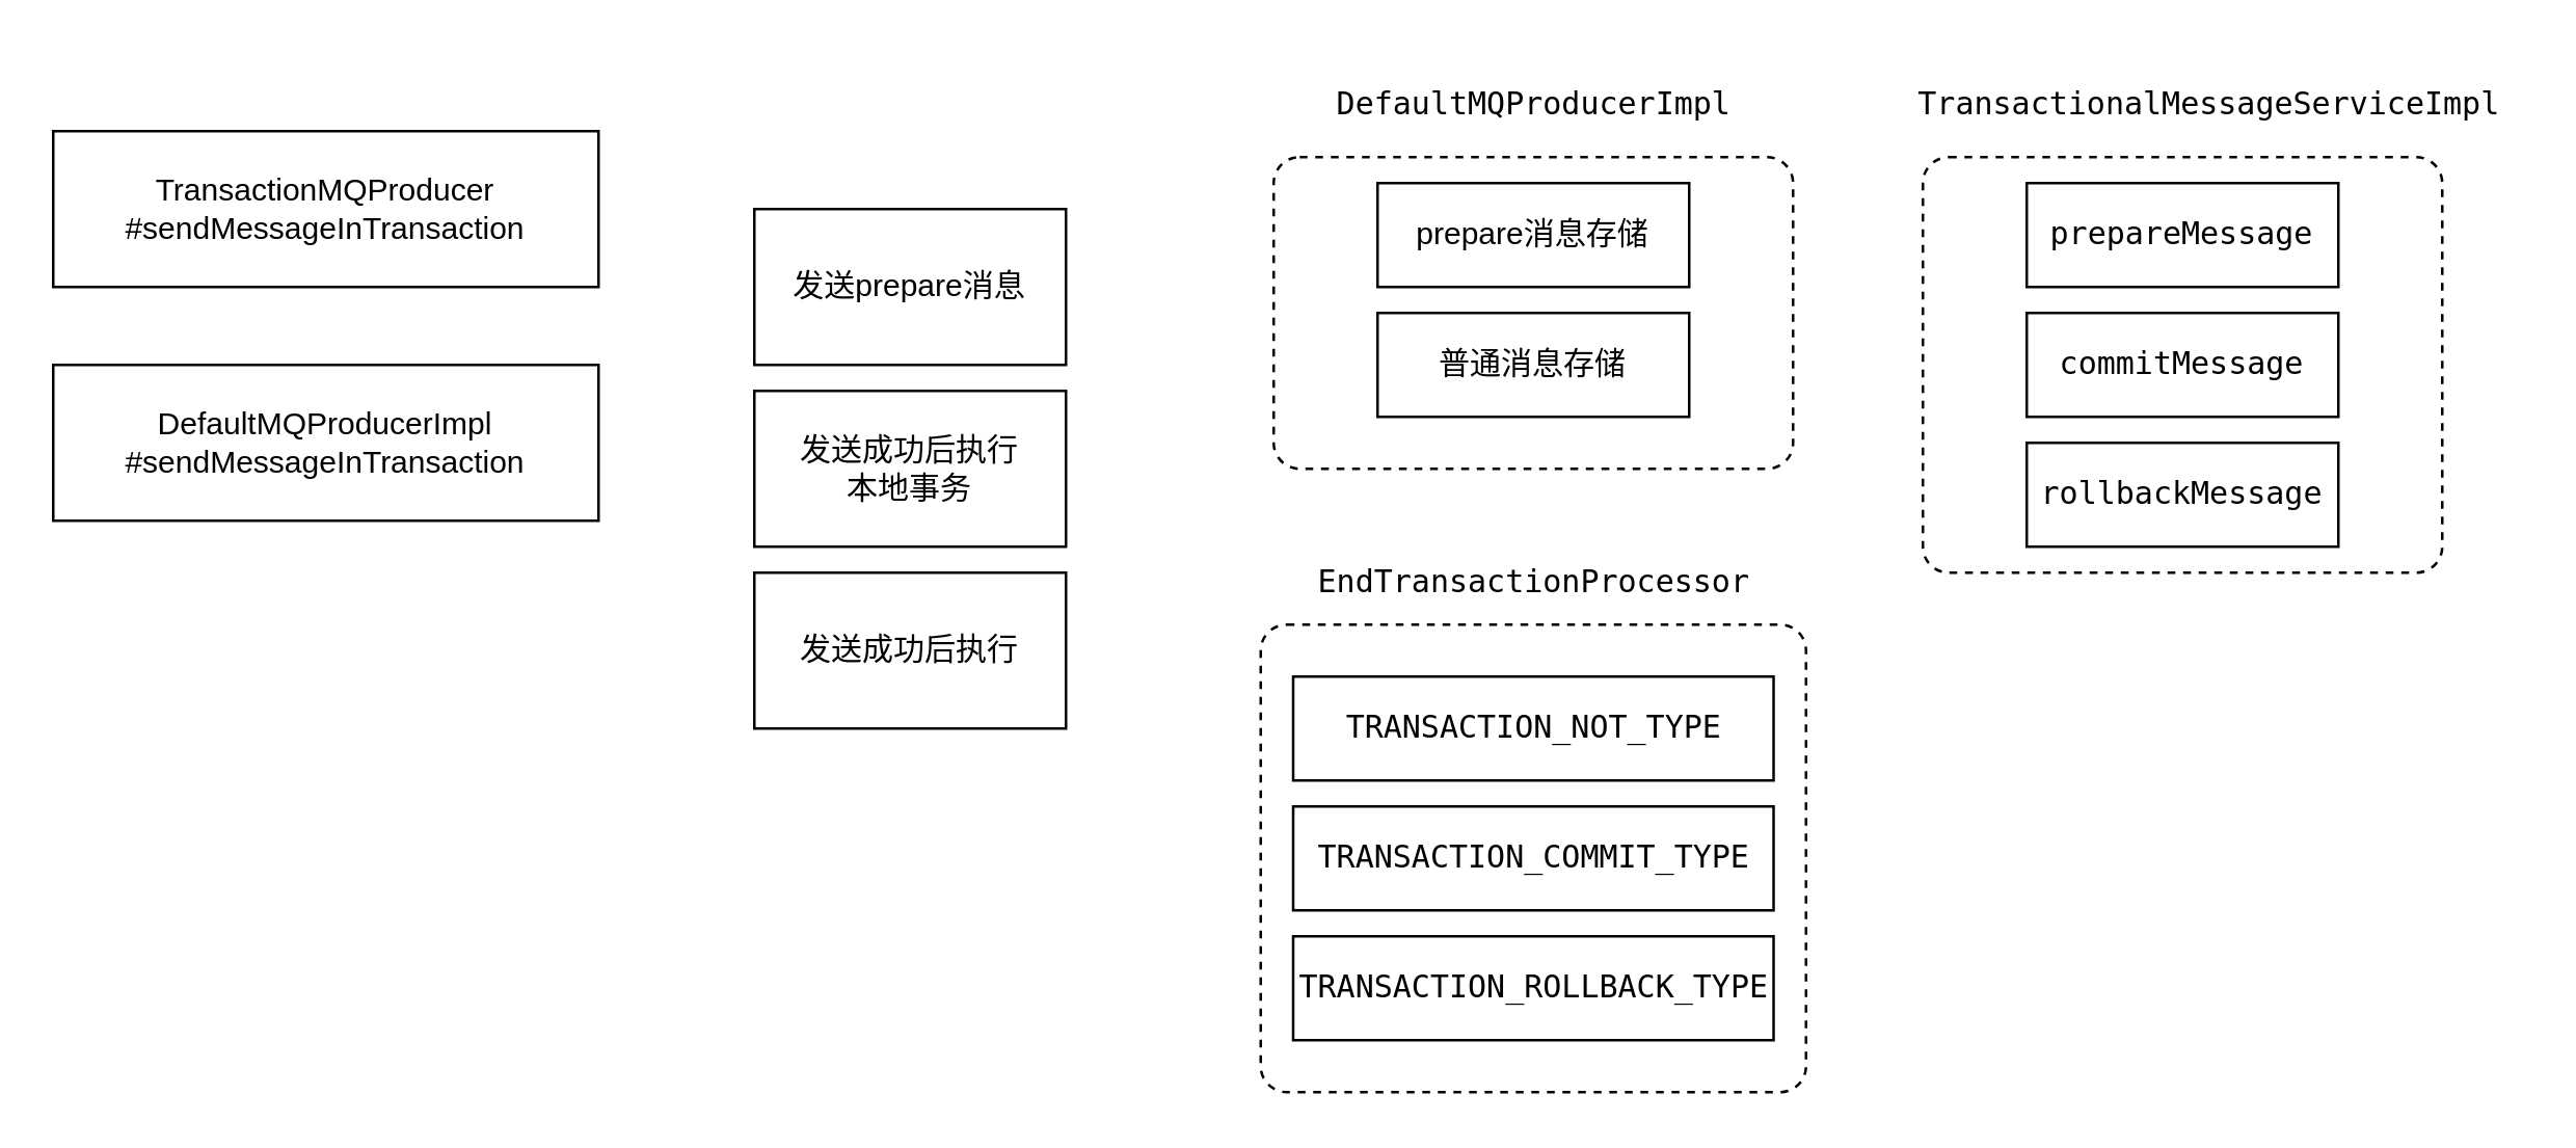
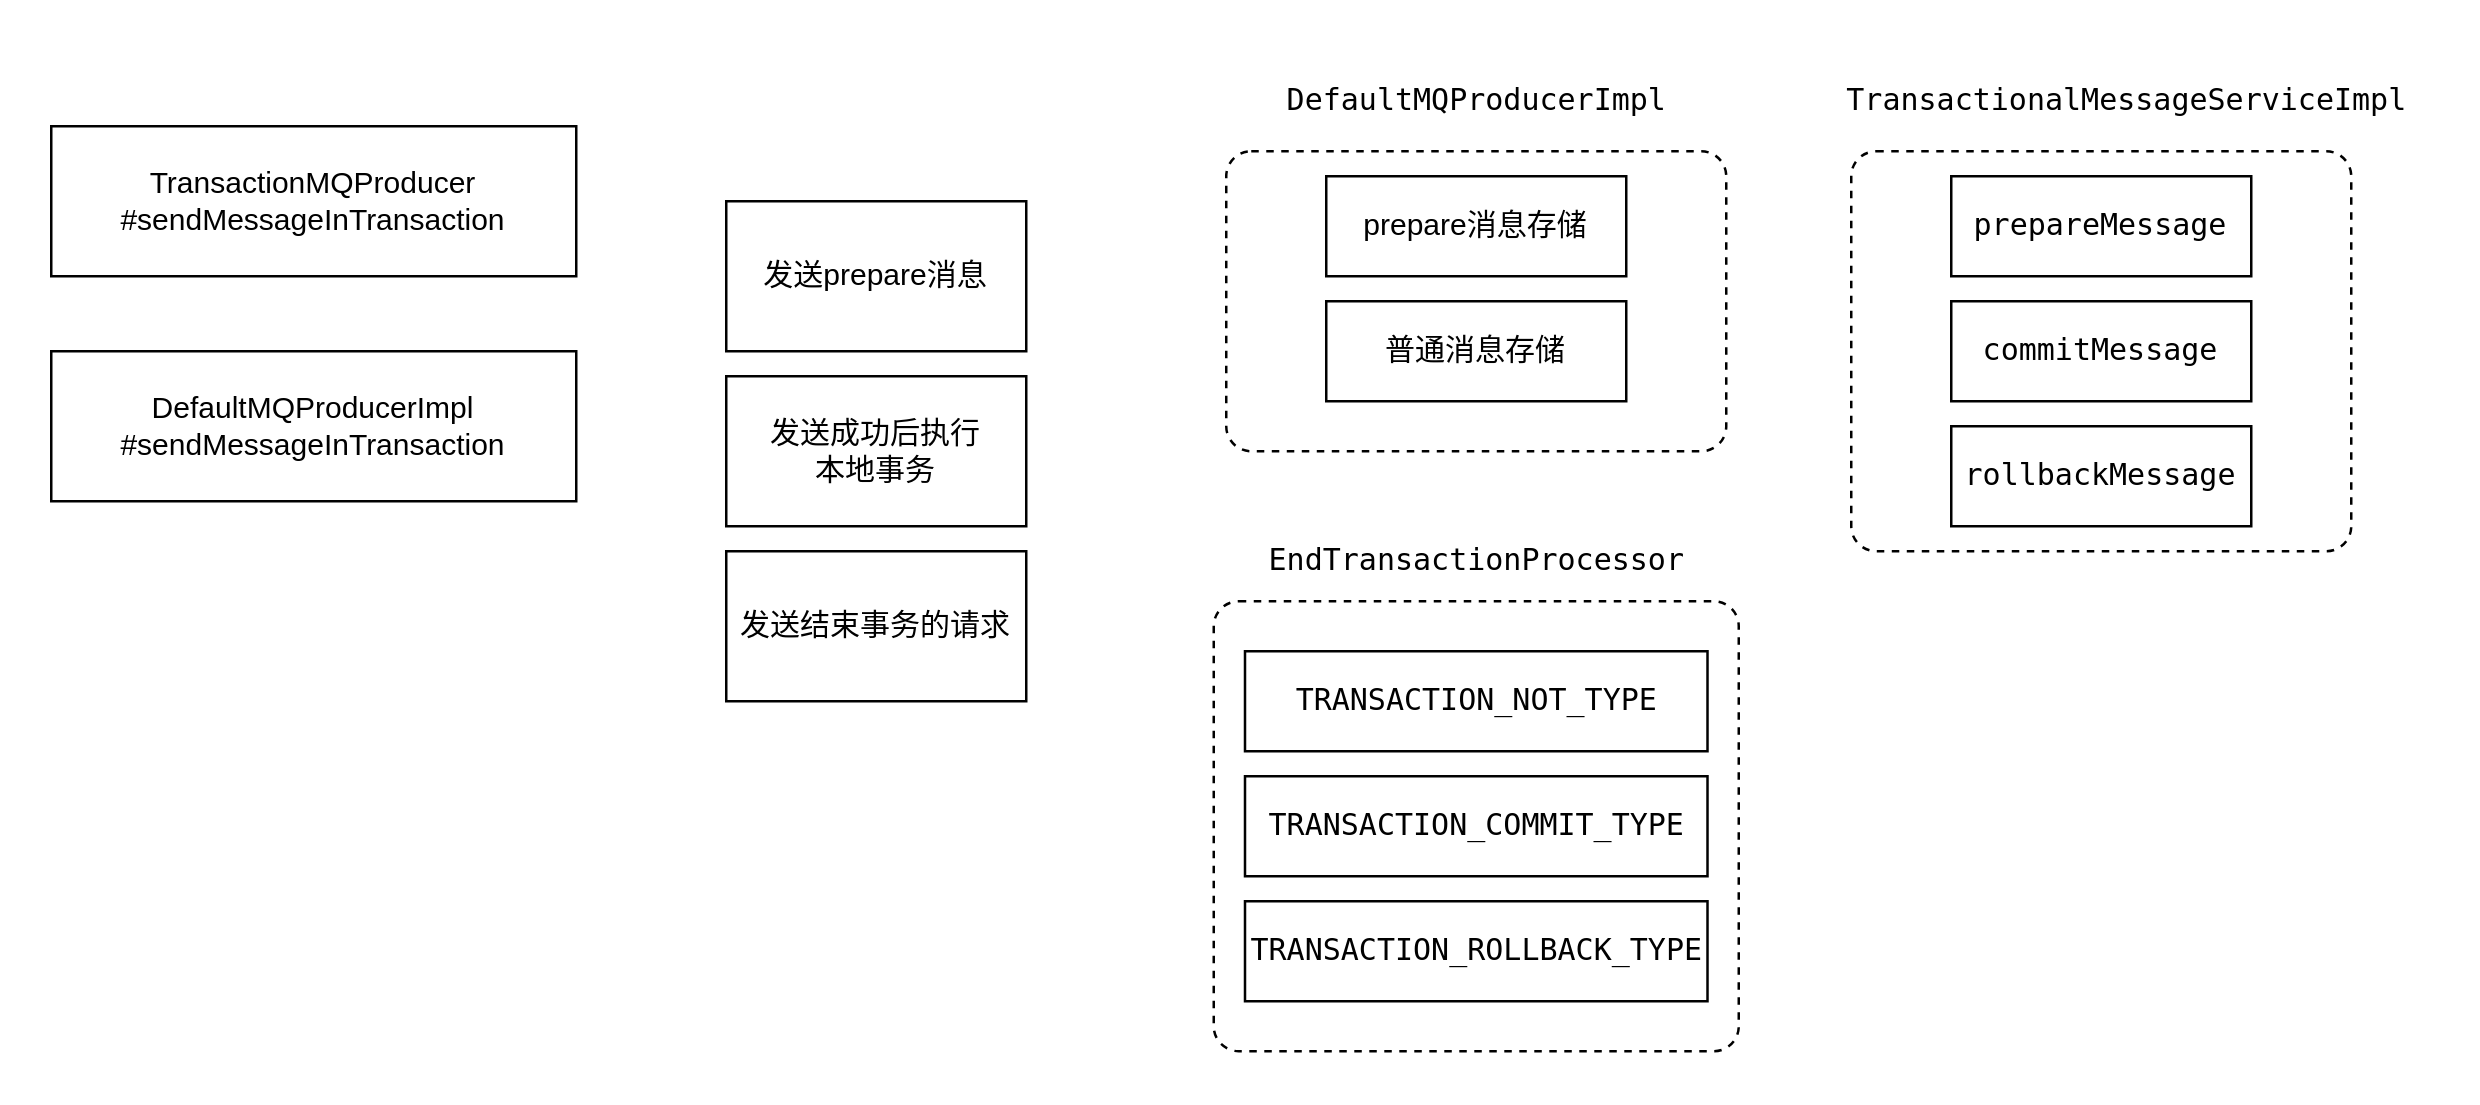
  <mxCell id="0" />
  <mxCell id="1" parent="0" />
  <mxCell id="2" value="TransactionMQProducer&lt;br&gt;#sendMessageInTransaction" style="rounded=0;whiteSpace=wrap;html=1;" vertex="1" parent="1"><mxGeometry x="20" y="50" width="210" height="60" as="geometry" /></mxCell>
  <mxCell id="3" value="DefaultMQProducerImpl&lt;br&gt;#sendMessageInTransaction" style="rounded=0;whiteSpace=wrap;html=1;" vertex="1" parent="1"><mxGeometry x="20" y="140" width="210" height="60" as="geometry" /></mxCell>
  <mxCell id="4" value="发送prepare消息" style="rounded=0;whiteSpace=wrap;html=1;" vertex="1" parent="1"><mxGeometry x="290" y="80" width="120" height="60" as="geometry" /></mxCell>
  <mxCell id="5" value="发送成功后执行&lt;br&gt;本地事务" style="rounded=0;whiteSpace=wrap;html=1;" vertex="1" parent="1"><mxGeometry x="290" y="150" width="120" height="60" as="geometry" /></mxCell>
- <mxCell id="6" value="发送成功后执行" style="rounded=0;whiteSpace=wrap;html=1;" vertex="1" parent="1"><mxGeometry x="290" y="220" width="120" height="60" as="geometry" /></mxCell>
+ <mxCell id="6" value="发送结束事务的请求" style="rounded=0;whiteSpace=wrap;html=1;" vertex="1" parent="1"><mxGeometry x="290" y="220" width="120" height="60" as="geometry" /></mxCell>
  <mxCell id="7" value="" style="html=1;align=center;verticalAlign=top;rounded=1;absoluteArcSize=1;arcSize=20;dashed=1;" vertex="1" parent="1"><mxGeometry x="490" y="60" width="200" height="120" as="geometry" /></mxCell>
  <mxCell id="8" value="&lt;pre&gt;DefaultMQProducerImpl&lt;/pre&gt;" style="text;html=1;align=center;verticalAlign=middle;resizable=0;points=[];autosize=1;strokeColor=none;fillColor=none;" vertex="1" parent="1"><mxGeometry x="510" y="20" width="160" height="40" as="geometry" /></mxCell>
  <mxCell id="9" value="prepare消息存储" style="rounded=0;whiteSpace=wrap;html=1;" vertex="1" parent="1"><mxGeometry x="530" y="70" width="120" height="40" as="geometry" /></mxCell>
  <mxCell id="10" value="普通消息存储" style="rounded=0;whiteSpace=wrap;html=1;" vertex="1" parent="1"><mxGeometry x="530" y="120" width="120" height="40" as="geometry" /></mxCell>
  <mxCell id="11" value="&lt;pre&gt;TransactionalMessageServiceImpl&lt;/pre&gt;" style="text;html=1;align=center;verticalAlign=middle;resizable=0;points=[];autosize=1;strokeColor=none;fillColor=none;" vertex="1" parent="1"><mxGeometry x="730" y="20" width="240" height="40" as="geometry" /></mxCell>
  <mxCell id="12" value="" style="html=1;align=center;verticalAlign=top;rounded=1;absoluteArcSize=1;arcSize=20;dashed=1;" vertex="1" parent="1"><mxGeometry x="740" y="60" width="200" height="160" as="geometry" /></mxCell>
  <mxCell id="13" value="&lt;pre&gt;prepareMessage&lt;/pre&gt;" style="rounded=0;whiteSpace=wrap;html=1;" vertex="1" parent="1"><mxGeometry x="780" y="70" width="120" height="40" as="geometry" /></mxCell>
  <mxCell id="14" value="&lt;pre&gt;commitMessage&lt;/pre&gt;" style="rounded=0;whiteSpace=wrap;html=1;" vertex="1" parent="1"><mxGeometry x="780" y="120" width="120" height="40" as="geometry" /></mxCell>
  <mxCell id="15" value="&lt;pre&gt;&lt;pre&gt;rollbackMessage&lt;/pre&gt;&lt;/pre&gt;" style="rounded=0;whiteSpace=wrap;html=1;" vertex="1" parent="1"><mxGeometry x="780" y="170" width="120" height="40" as="geometry" /></mxCell>
  <mxCell id="16" value="" style="html=1;align=center;verticalAlign=top;rounded=1;absoluteArcSize=1;arcSize=20;dashed=1;" vertex="1" parent="1"><mxGeometry x="485" y="240" width="210" height="180" as="geometry" /></mxCell>
  <mxCell id="17" value="&lt;pre&gt;&lt;pre&gt;EndTransactionProcessor&lt;/pre&gt;&lt;/pre&gt;" style="text;html=1;align=center;verticalAlign=middle;resizable=0;points=[];autosize=1;strokeColor=none;fillColor=none;" vertex="1" parent="1"><mxGeometry x="500" y="204" width="180" height="40" as="geometry" /></mxCell>
  <mxCell id="18" value="&lt;pre&gt;TRANSACTION_NOT_TYPE&lt;/pre&gt;" style="rounded=0;whiteSpace=wrap;html=1;" vertex="1" parent="1"><mxGeometry x="497.5" y="260" width="185" height="40" as="geometry" /></mxCell>
  <mxCell id="19" value="&lt;pre&gt;&lt;pre&gt;TRANSACTION_COMMIT_TYPE&lt;/pre&gt;&lt;/pre&gt;" style="rounded=0;whiteSpace=wrap;html=1;" vertex="1" parent="1"><mxGeometry x="497.5" y="310" width="185" height="40" as="geometry" /></mxCell>
  <mxCell id="20" value="&lt;pre&gt;&lt;pre&gt;&lt;pre&gt;TRANSACTION_ROLLBACK_TYPE&lt;/pre&gt;&lt;/pre&gt;&lt;/pre&gt;" style="rounded=0;whiteSpace=wrap;html=1;" vertex="1" parent="1"><mxGeometry x="497.5" y="360" width="185" height="40" as="geometry" /></mxCell>
